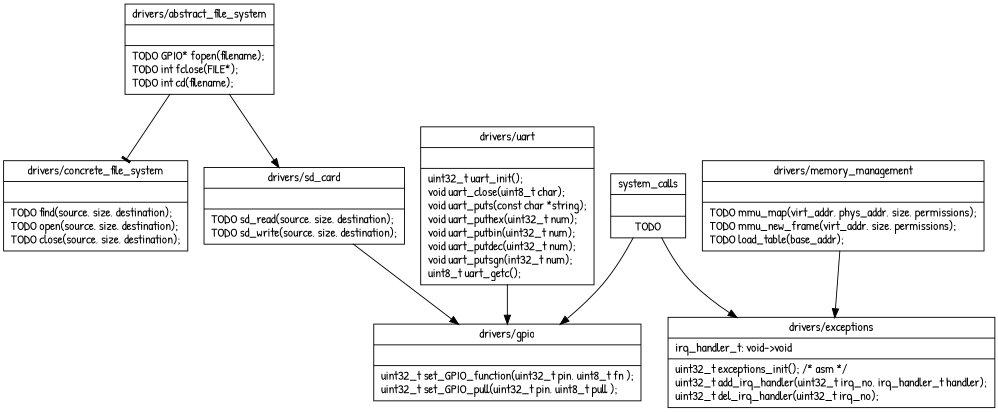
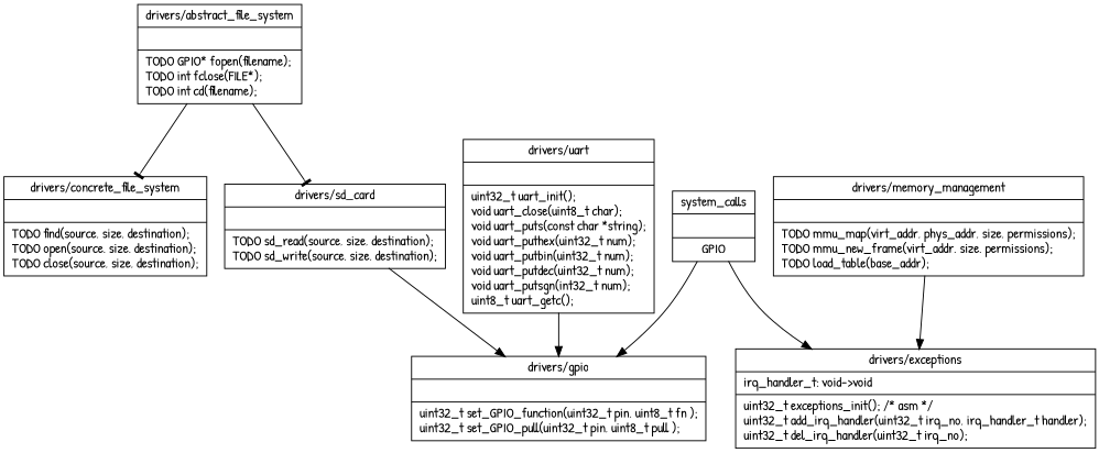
  digraph {
    fontname="Patrick Hand"
    node [fontname="Patrick Hand" shape=record]
    edge [fontname="Patrick Hand"]
    n1 [label="{drivers/abstract_file_system||TODO GPIO* fopen(filename);\lTODO int fclose(FILE*);\lTODO int cd(filename);\l}"]
    n2 [label="{drivers/concrete_file_system||TODO find(source, size, destination);\lTODO open(source, size, destination);\lTODO close(source, size, destination);\l}"]
    n3 [label="{drivers/sd_card||TODO sd_read(source, size, destination);\lTODO sd_write(source, size, destination);\l}"]
    n4 [label="{drivers/gpio||uint32_t set_GPIO_function(uint32_t pin, uint8_t fn );\luint32_t set_GPIO_pull(uint32_t pin, uint8_t pull );\l}"]
    n5 [label="{drivers/memory_management||TODO mmu_map(virt_addr, phys_addr, size, permissions);\lTODO mmu_new_frame(virt_addr, size, permissions);\lTODO load_table(base_addr);\l}"]
    n6 [label="{drivers/exceptions\n|irq_handler_t: void-\>void\l|uint32_t exceptions_init(); /* asm */\luint32_t add_irq_handler(uint32_t irq_no, irq_handler_t handler);\luint32_t del_irq_handler(uint32_t irq_no);\l}"]
-   n7 [label="{system_calls||TODO}"]
+   n7 [label="{system_calls||GPIO}"]
    n8 [label="{drivers/uart\n||uint32_t uart_init();\lvoid uart_close(uint8_t char);\lvoid uart_puts(const char *string);\lvoid uart_puthex(uint32_t num);\lvoid uart_putbin(uint32_t num);\lvoid uart_putdec(uint32_t num);\lvoid uart_putsgn(int32_t  num);\luint8_t uart_getc();\l}"]
    n1 -> n2 [arrowhead=tee]
-   n1 -> n3 [arrowhead=normal]
+   n1 -> n3 [arrowhead=tee]
    n3 -> n4
    n5 -> n6
    n7 -> n4
    n7 -> n6
    n8 -> n4
  }
